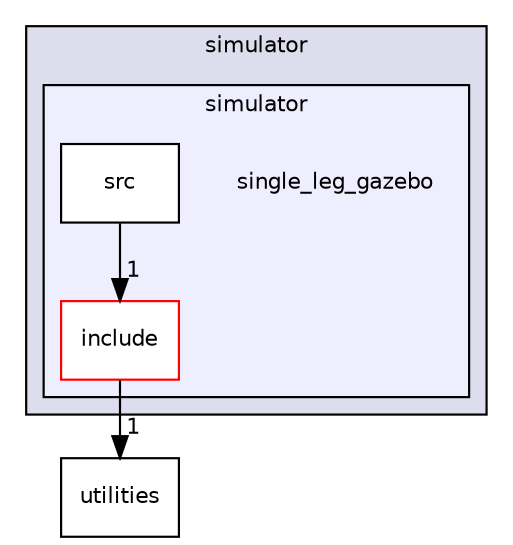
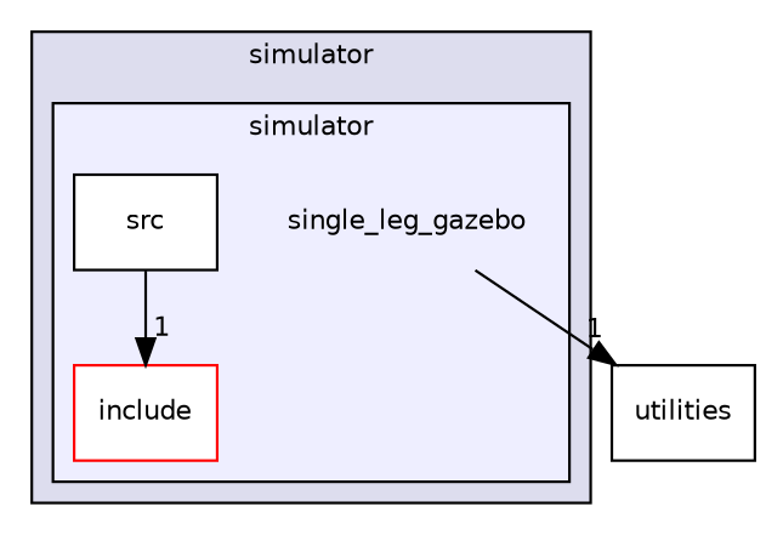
  digraph {
    compound=true
    node [fontname=Helvetica fontsize=10 shape=box fillcolor=white style=filled]
    edge [headlabel=1 labeldistance=1.5 labelfontname=Helvetica labelfontsize=10]
    n1 [label=single_leg_gazebo shape=plaintext fillcolor="" style=""]
    n2 [color=red label=include]
    n3 [label=src]
    n4 [color=black label=utilities]
    subgraph cluster_1 {
      bgcolor="#ddddee"
      fontname=Helvetica
      fontsize=10
      label=simulator
      pencolor=black
      subgraph cluster_2 {
        bgcolor="#eeeeff"
        fontname=Helvetica
        fontsize=10
        label=simulator
        pencolor=black
        n1
        n2
        n3
      }
    }
-   n2 -> n4
+   n1 -> n4
    n3 -> n2
  }
